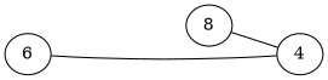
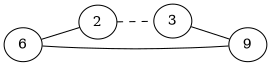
  graph {
    rankdir=LR
    node [level=1]
    edge [style=solid]
    n1 [height=0.05 label=6 width=0.05]
-   3 [height=0.05 width=0.05 label=8]
-   4 [height=0.05 width=0.05]
+   2 [height=0.05 width=0.05]
+   3 [height=0.05 width=0.05]
+   4 [height=0.05 width=0.05 label=9]
+   n1 -- 2
+   2 -- 3 [style=dashed]
    3 -- 4
    4 -- n1
  }
